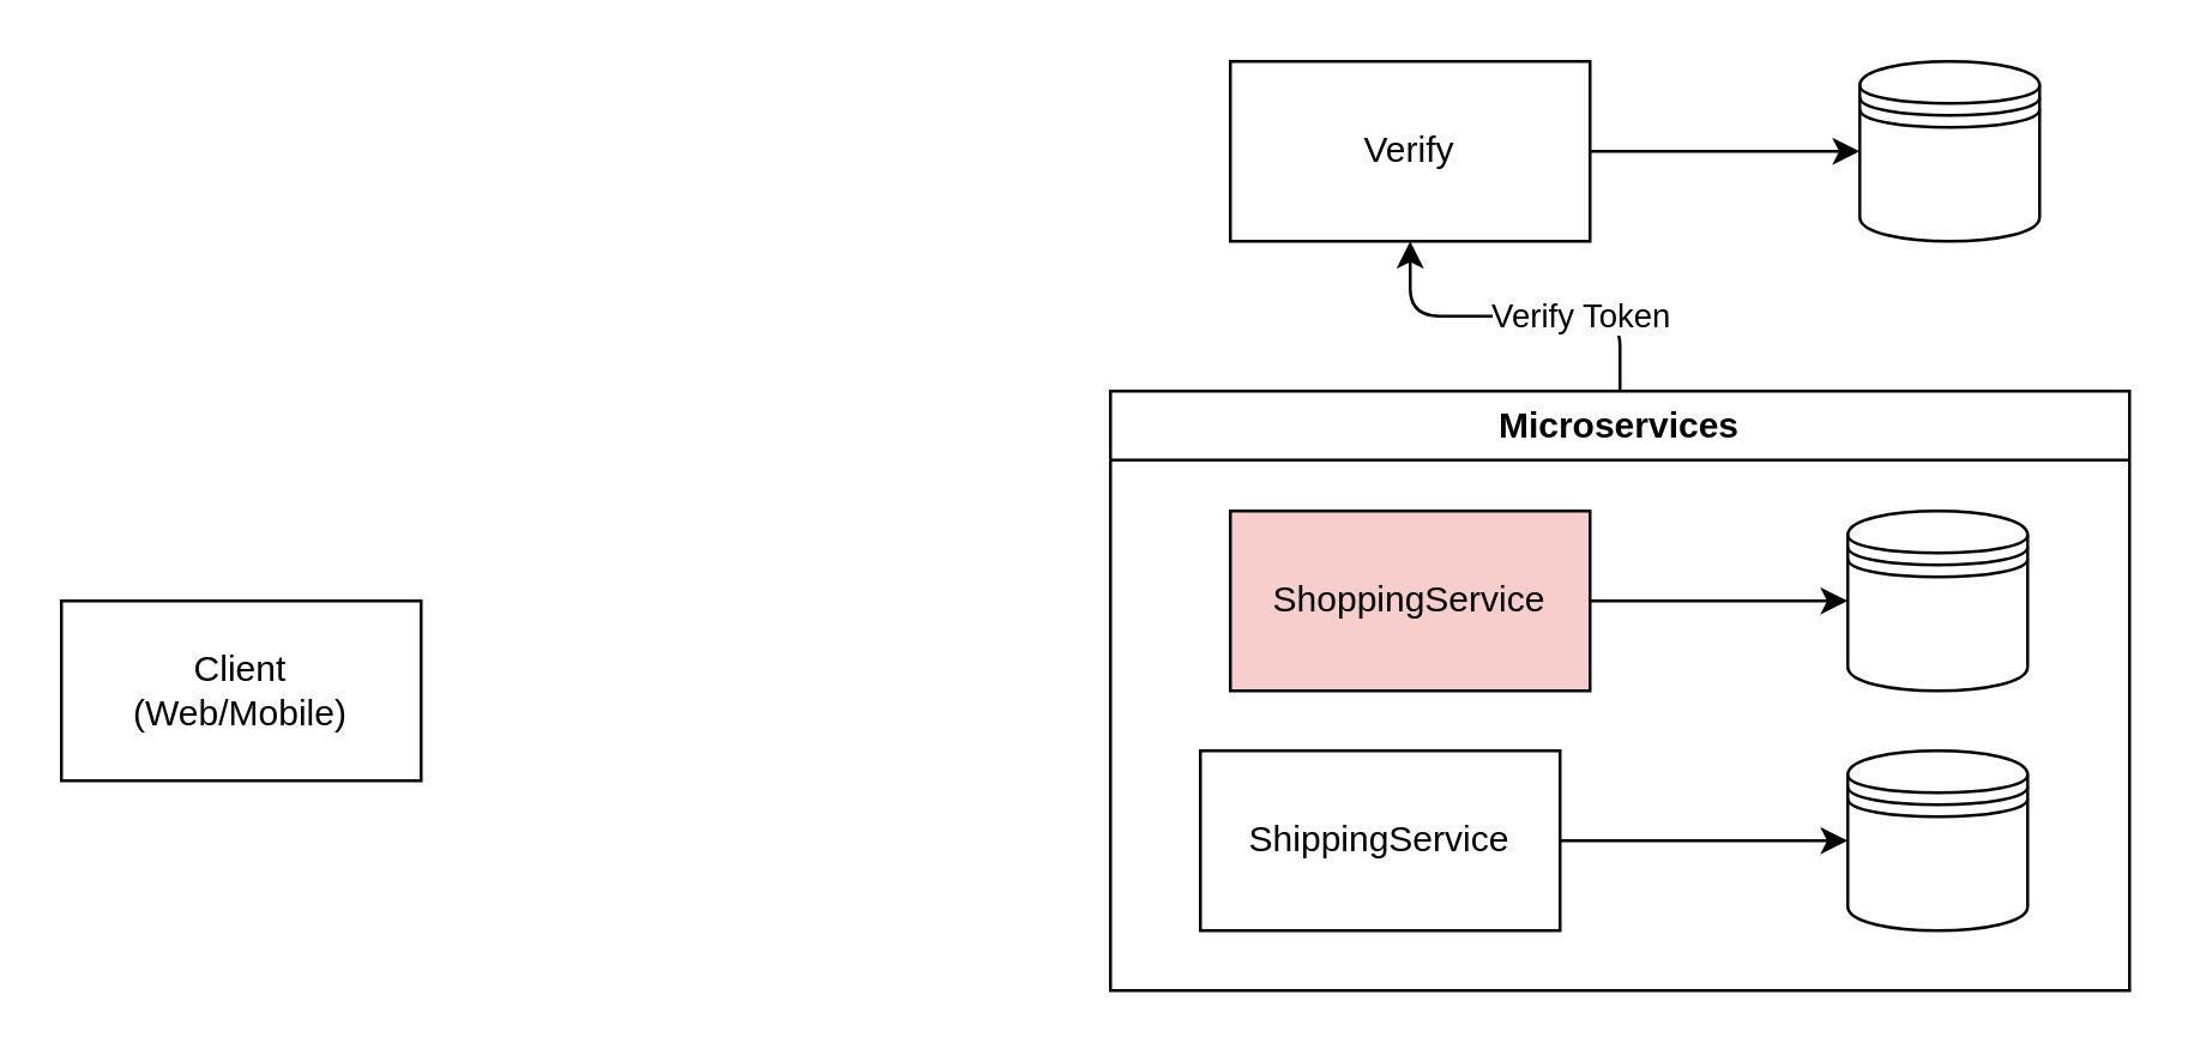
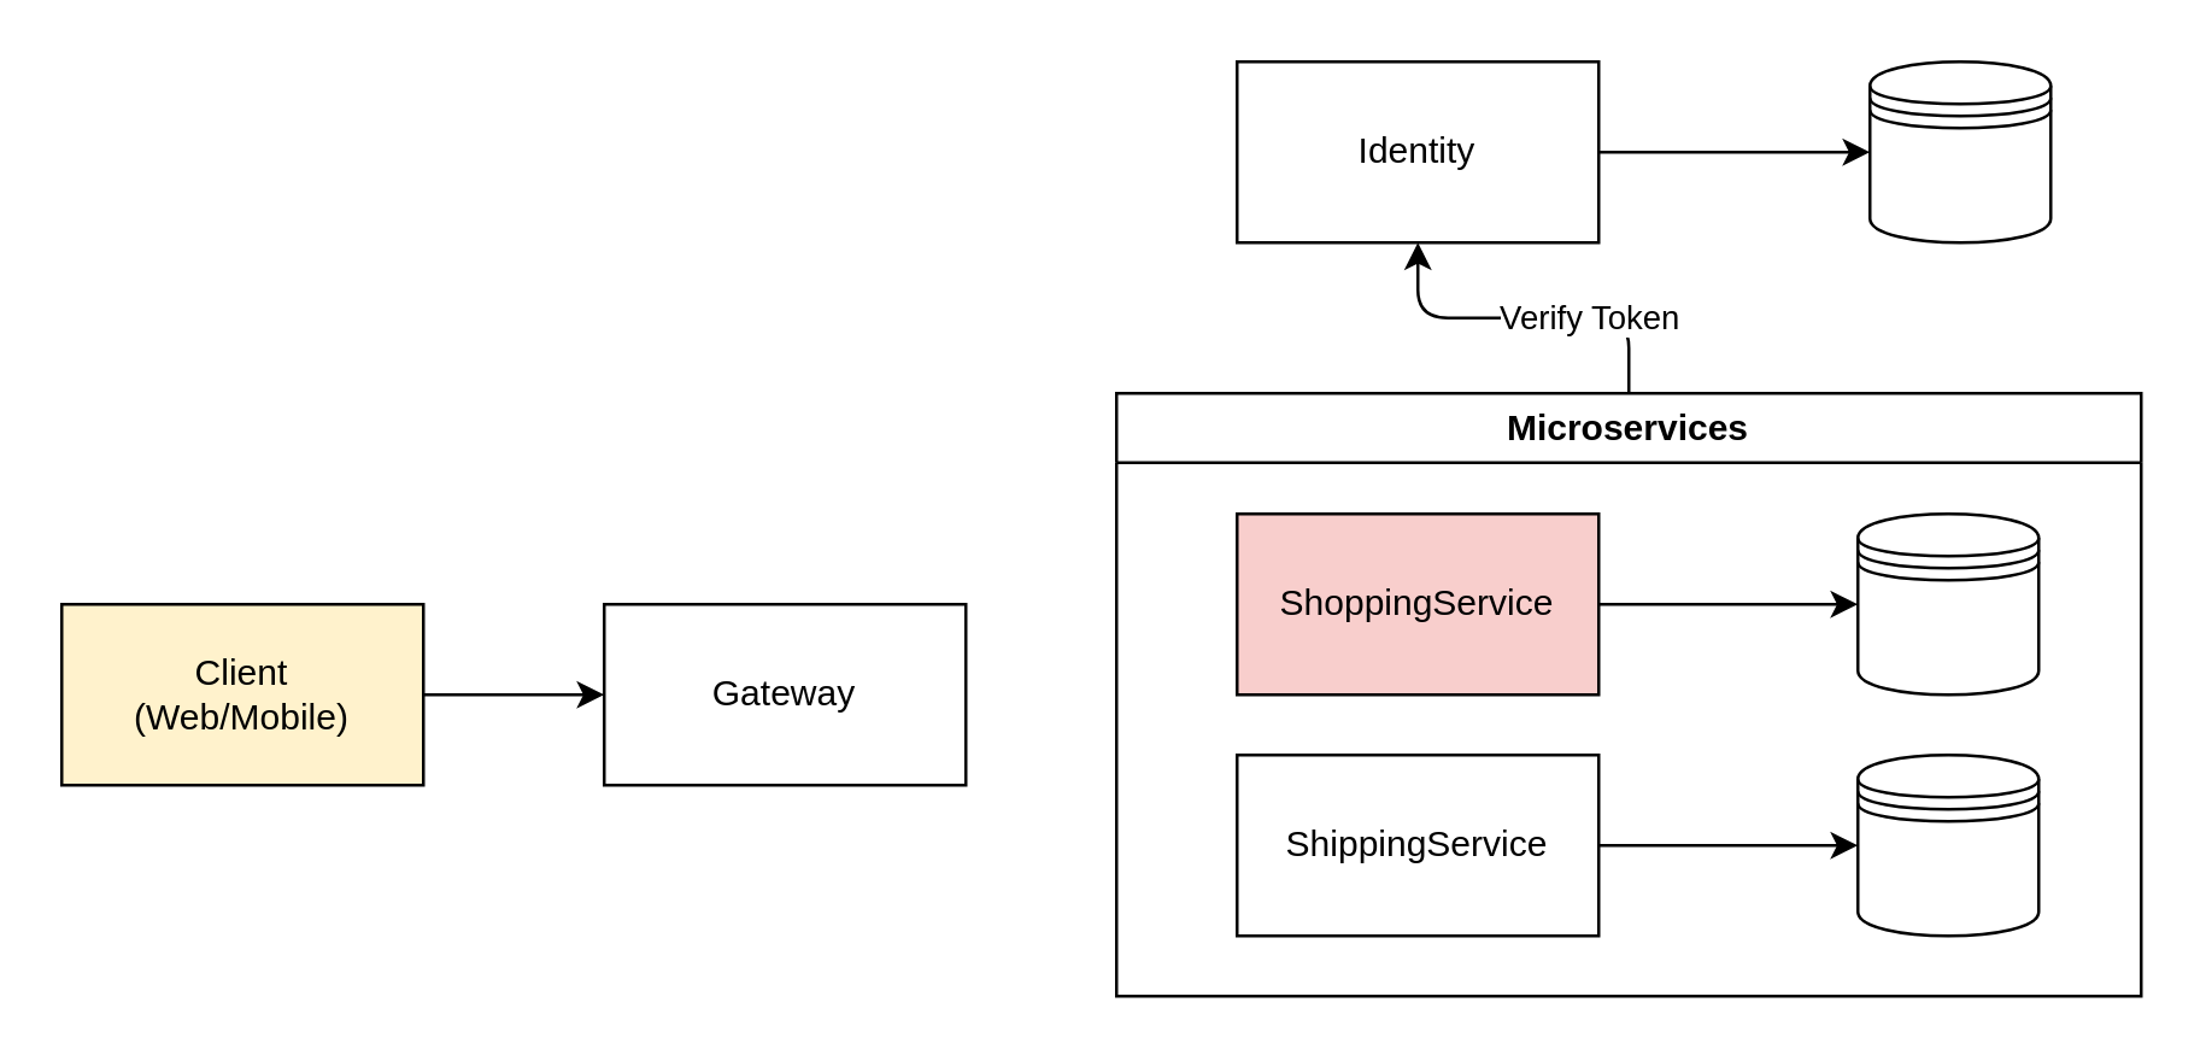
  <mxCell id="0" />
  <mxCell id="1" parent="0" />
  <mxCell id="2" style="edgeStyle=orthogonalEdgeStyle;html=1;entryX=0.5;entryY=1;entryDx=0;entryDy=0;startArrow=none;startFill=0;" edge="1" parent="1" source="4" target="12"><mxGeometry relative="1" as="geometry"><Array as="points"><mxPoint x="540" y="105" /><mxPoint x="470" y="105" /></Array></mxGeometry></mxCell>
  <mxCell id="3" value="Verify Token" style="edgeLabel;html=1;align=center;verticalAlign=middle;resizable=0;points=[];" vertex="1" connectable="0" parent="2"><mxGeometry x="-0.353" y="-1" relative="1" as="geometry"><mxPoint as="offset" /></mxGeometry></mxCell>
  <mxCell id="4" value="Microservices" style="swimlane;whiteSpace=wrap;html=1;" vertex="1" parent="1"><mxGeometry x="370" y="130" width="340" height="200" as="geometry" /></mxCell>
  <mxCell id="5" style="edgeStyle=orthogonalEdgeStyle;html=1;entryX=0;entryY=0.5;entryDx=0;entryDy=0;startArrow=none;startFill=0;" edge="1" parent="4" source="6" target="7"><mxGeometry relative="1" as="geometry" /></mxCell>
- <mxCell id="6" value="ShippingService" style="rounded=0;whiteSpace=wrap;html=1;" vertex="1" parent="4"><mxGeometry x="30" y="120" width="120" height="60" as="geometry" /></mxCell>
+ <mxCell id="6" value="ShippingService" style="rounded=0;whiteSpace=wrap;html=1;" vertex="1" parent="4"><mxGeometry x="40" y="120" width="120" height="60" as="geometry" /></mxCell>
  <mxCell id="7" value="" style="shape=datastore;whiteSpace=wrap;html=1;" vertex="1" parent="4"><mxGeometry x="246" y="120" width="60" height="60" as="geometry" /></mxCell>
  <mxCell id="8" style="edgeStyle=orthogonalEdgeStyle;html=1;entryX=0;entryY=0.5;entryDx=0;entryDy=0;startArrow=none;startFill=0;" edge="1" parent="4" source="9" target="10"><mxGeometry relative="1" as="geometry" /></mxCell>
  <mxCell id="9" value="ShoppingService" style="rounded=0;whiteSpace=wrap;html=1;fillColor=#f8cecc;" vertex="1" parent="4"><mxGeometry x="40" y="40" width="120" height="60" as="geometry" /></mxCell>
  <mxCell id="10" value="" style="shape=datastore;whiteSpace=wrap;html=1;" vertex="1" parent="4"><mxGeometry x="246" y="40" width="60" height="60" as="geometry" /></mxCell>
  <mxCell id="11" style="edgeStyle=orthogonalEdgeStyle;html=1;startArrow=none;startFill=0;" edge="1" parent="1" source="12" target="16"><mxGeometry relative="1" as="geometry" /></mxCell>
- <mxCell id="12" value="Verify" style="rounded=0;whiteSpace=wrap;html=1;" vertex="1" parent="1"><mxGeometry x="410" y="20" width="120" height="60" as="geometry" /></mxCell>
- <mxCell id="14" value="Client &lt;br&gt;(Web/Mobile)" style="rounded=0;whiteSpace=wrap;html=1;" vertex="1" parent="1"><mxGeometry x="20" y="200" width="120" height="60" as="geometry" /></mxCell>
+ <mxCell id="12" value="Identity" style="rounded=0;whiteSpace=wrap;html=1;" vertex="1" parent="1"><mxGeometry x="410" y="20" width="120" height="60" as="geometry" /></mxCell>
+ <mxCell id="13" style="edgeStyle=orthogonalEdgeStyle;html=1;startArrow=none;startFill=0;" edge="1" parent="1" source="14" target="15"><mxGeometry relative="1" as="geometry" /></mxCell>
+ <mxCell id="14" value="Client &lt;br&gt;(Web/Mobile)" style="rounded=0;whiteSpace=wrap;html=1;fillColor=#fff2cc;" vertex="1" parent="1"><mxGeometry x="20" y="200" width="120" height="60" as="geometry" /></mxCell>
+ <mxCell id="15" value="Gateway" style="rounded=0;whiteSpace=wrap;html=1;" vertex="1" parent="1"><mxGeometry x="200" y="200" width="120" height="60" as="geometry" /></mxCell>
  <mxCell id="16" value="" style="shape=datastore;whiteSpace=wrap;html=1;" vertex="1" parent="1"><mxGeometry x="620" y="20" width="60" height="60" as="geometry" /></mxCell>
